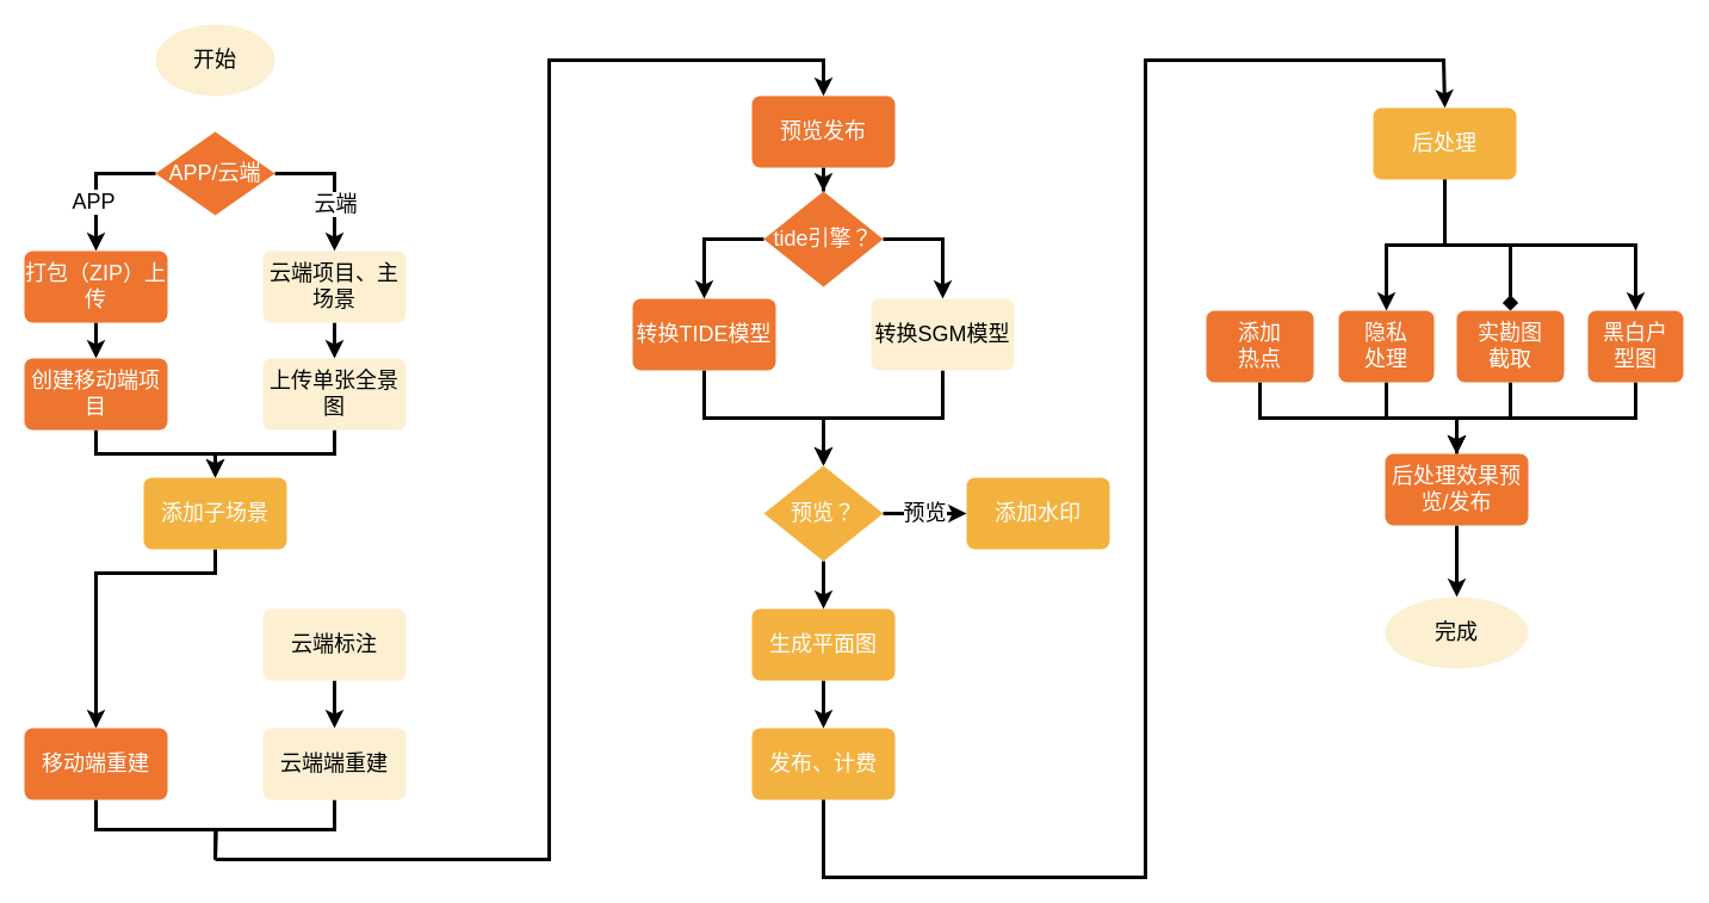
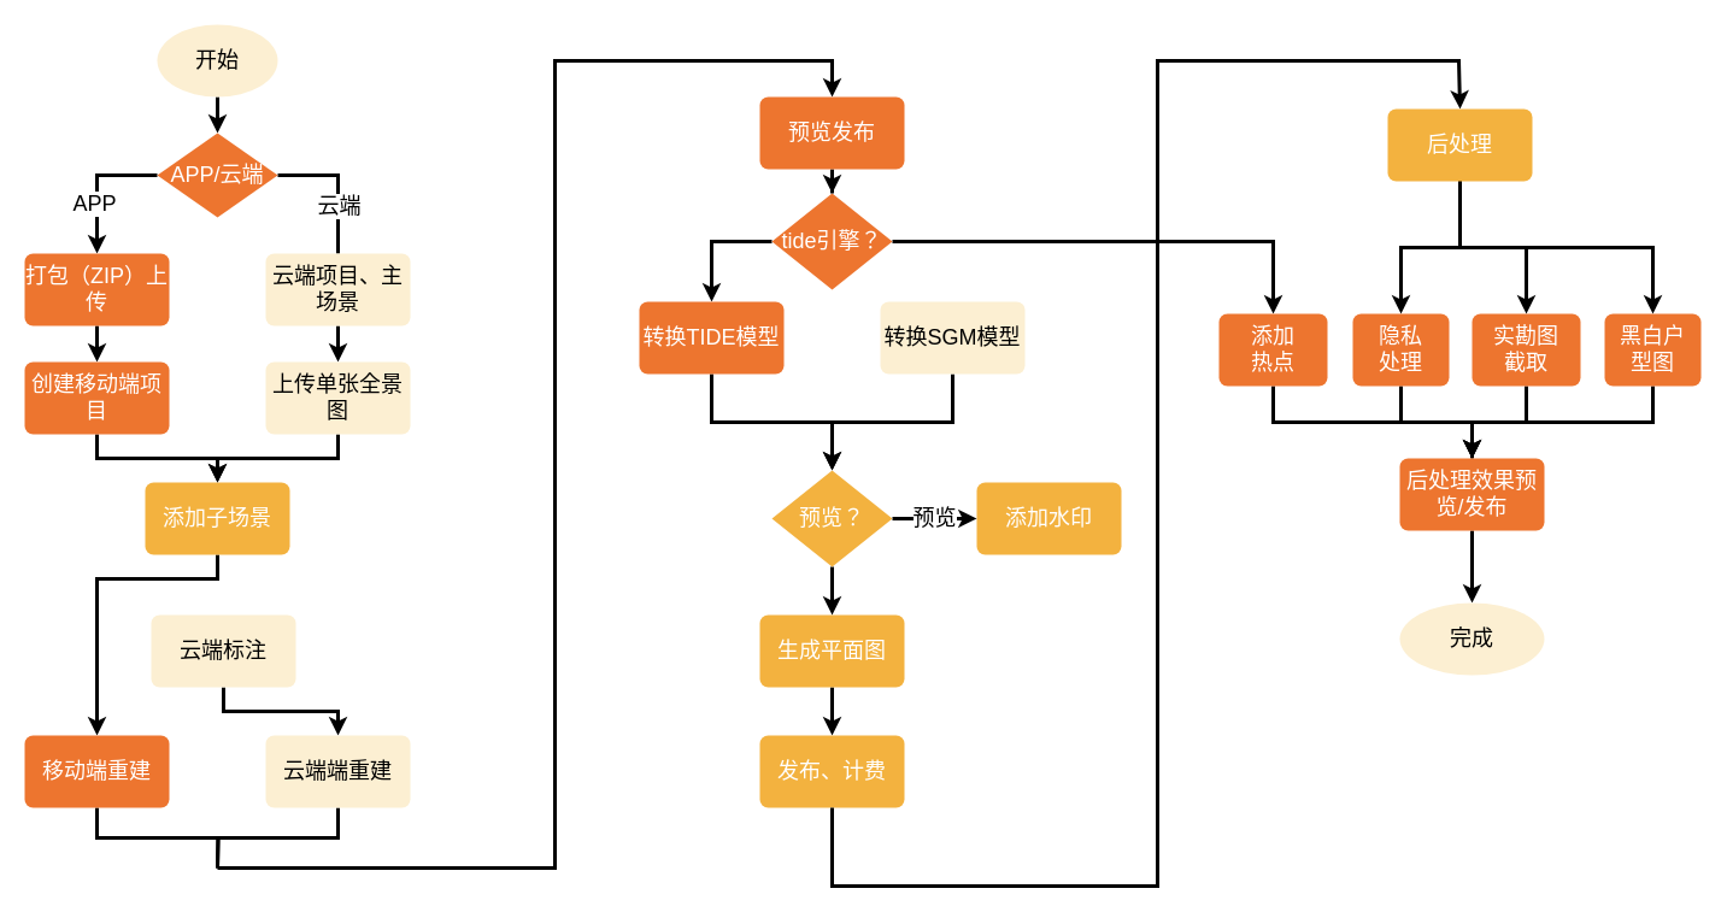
  <mxCell id="0" />
  <mxCell id="1" parent="0" />
+ <mxCell id="2" value="" style="edgeStyle=orthogonalEdgeStyle;rounded=0;orthogonalLoop=1;jettySize=auto;html=1;fontSize=18;fontColor=#0000CC;strokeWidth=3;" edge="1" parent="1" source="3" target="8"><mxGeometry relative="1" as="geometry" /></mxCell>
  <mxCell id="3" value="开始" style="strokeWidth=2;html=1;shape=mxgraph.flowchart.start_1;whiteSpace=wrap;fontSize=18;fillColor=#FCEFD2;strokeColor=none;" vertex="1" parent="1"><mxGeometry x="130" y="20" width="100" height="60" as="geometry" /></mxCell>
- <mxCell id="4" style="edgeStyle=orthogonalEdgeStyle;rounded=0;orthogonalLoop=1;jettySize=auto;html=1;exitX=1;exitY=0.5;exitDx=0;exitDy=0;exitPerimeter=0;fontSize=18;fontColor=#0000CC;strokeWidth=3;" edge="1" parent="1" source="8" target="16"><mxGeometry relative="1" as="geometry" /></mxCell>
+ <mxCell id="4" style="edgeStyle=orthogonalEdgeStyle;rounded=0;orthogonalLoop=1;jettySize=auto;html=1;exitX=1;exitY=0.5;exitDx=0;exitDy=0;exitPerimeter=0;fontSize=18;fontColor=#0000CC;strokeWidth=3;endArrow=none;" edge="1" parent="1" source="8" target="16"><mxGeometry relative="1" as="geometry" /></mxCell>
  <mxCell id="5" value="云端" style="edgeLabel;html=1;align=center;verticalAlign=middle;resizable=0;points=[];fontSize=18;fontColor=#000000;" vertex="1" connectable="0" parent="4"><mxGeometry x="-0.339" y="-3" relative="1" as="geometry"><mxPoint x="12" y="22" as="offset" /></mxGeometry></mxCell>
  <mxCell id="6" style="edgeStyle=orthogonalEdgeStyle;rounded=0;orthogonalLoop=1;jettySize=auto;html=1;fontSize=18;fontColor=#0000CC;exitX=0;exitY=0.5;exitDx=0;exitDy=0;exitPerimeter=0;strokeWidth=3;" edge="1" parent="1" source="8" target="10"><mxGeometry relative="1" as="geometry" /></mxCell>
  <mxCell id="7" value="APP" style="edgeLabel;html=1;align=center;verticalAlign=middle;resizable=0;points=[];fontSize=18;fontColor=#000000;" vertex="1" connectable="0" parent="6"><mxGeometry x="0.27" y="-3" relative="1" as="geometry"><mxPoint as="offset" /></mxGeometry></mxCell>
  <mxCell id="8" value="APP/云端" style="strokeWidth=2;html=1;shape=mxgraph.flowchart.decision;whiteSpace=wrap;fontSize=18;fillColor=#ED752F;strokeColor=none;fontColor=#FFFFFF;" vertex="1" parent="1"><mxGeometry x="130" y="110" width="100" height="70" as="geometry" /></mxCell>
  <mxCell id="9" value="" style="edgeStyle=orthogonalEdgeStyle;rounded=0;orthogonalLoop=1;jettySize=auto;html=1;fontSize=18;fontColor=#0000CC;strokeWidth=3;" edge="1" parent="1" source="10" target="14"><mxGeometry relative="1" as="geometry" /></mxCell>
  <mxCell id="10" value="打包（ZIP）上传" style="rounded=1;whiteSpace=wrap;html=1;absoluteArcSize=1;arcSize=14;strokeWidth=2;fontSize=18;fillColor=#ED752F;strokeColor=none;fontColor=#FFFFFF;" vertex="1" parent="1"><mxGeometry x="20" y="210" width="120" height="60" as="geometry" /></mxCell>
  <mxCell id="11" style="edgeStyle=orthogonalEdgeStyle;rounded=0;orthogonalLoop=1;jettySize=auto;html=1;fontSize=18;fontColor=#000000;strokeWidth=3;" edge="1" parent="1" source="12" target="22"><mxGeometry relative="1" as="geometry"><Array as="points"><mxPoint x="180" y="480" /><mxPoint x="80" y="480" /></Array></mxGeometry></mxCell>
  <mxCell id="12" value="添加子场景" style="rounded=1;whiteSpace=wrap;html=1;absoluteArcSize=1;arcSize=14;strokeWidth=2;fontSize=18;fillColor=#F3B23F;strokeColor=none;fontColor=#FFFFFF;" vertex="1" parent="1"><mxGeometry x="120" y="400" width="120" height="60" as="geometry" /></mxCell>
  <mxCell id="13" style="edgeStyle=orthogonalEdgeStyle;rounded=0;orthogonalLoop=1;jettySize=auto;html=1;fontSize=18;fontColor=#0000CC;strokeWidth=3;" edge="1" parent="1" source="14" target="12"><mxGeometry relative="1" as="geometry" /></mxCell>
  <mxCell id="14" value="创建移动端项目" style="rounded=1;whiteSpace=wrap;html=1;absoluteArcSize=1;arcSize=14;strokeWidth=2;fontSize=18;fillColor=#ED752F;strokeColor=none;fontColor=#FFFFFF;" vertex="1" parent="1"><mxGeometry x="20" y="300" width="120" height="60" as="geometry" /></mxCell>
  <mxCell id="15" value="" style="edgeStyle=orthogonalEdgeStyle;rounded=0;orthogonalLoop=1;jettySize=auto;html=1;fontSize=18;fontColor=#0000CC;strokeWidth=3;" edge="1" parent="1" source="16" target="20"><mxGeometry relative="1" as="geometry" /></mxCell>
  <mxCell id="16" value="云端项目、主场景" style="rounded=1;whiteSpace=wrap;html=1;absoluteArcSize=1;arcSize=14;strokeWidth=2;fontSize=18;fillColor=#FCEFD2;strokeColor=none;" vertex="1" parent="1"><mxGeometry x="220" y="210" width="120" height="60" as="geometry" /></mxCell>
  <mxCell id="17" value="" style="edgeStyle=orthogonalEdgeStyle;rounded=0;orthogonalLoop=1;jettySize=auto;html=1;fontSize=18;fontColor=#FFFFFF;strokeWidth=3;" edge="1" parent="1" source="18" target="24"><mxGeometry relative="1" as="geometry" /></mxCell>
- <mxCell id="18" value="云端标注" style="rounded=1;whiteSpace=wrap;html=1;absoluteArcSize=1;arcSize=14;strokeWidth=2;fontSize=18;fillColor=#FCEFD2;strokeColor=none;" vertex="1" parent="1"><mxGeometry x="220" y="510" width="120" height="60" as="geometry" /></mxCell>
+ <mxCell id="18" value="云端标注" style="rounded=1;whiteSpace=wrap;html=1;absoluteArcSize=1;arcSize=14;strokeWidth=2;fontSize=18;fillColor=#FCEFD2;strokeColor=none;" vertex="1" parent="1"><mxGeometry x="125" y="510" width="120" height="60" as="geometry" /></mxCell>
  <mxCell id="19" style="edgeStyle=orthogonalEdgeStyle;rounded=0;orthogonalLoop=1;jettySize=auto;html=1;entryX=0.5;entryY=0;entryDx=0;entryDy=0;fontSize=18;fontColor=#0000CC;strokeWidth=3;" edge="1" parent="1" source="20" target="12"><mxGeometry relative="1" as="geometry" /></mxCell>
  <mxCell id="20" value="上传单张全景图" style="rounded=1;whiteSpace=wrap;html=1;absoluteArcSize=1;arcSize=14;strokeWidth=2;fontSize=18;fillColor=#FCEFD2;strokeColor=none;" vertex="1" parent="1"><mxGeometry x="220" y="300" width="120" height="60" as="geometry" /></mxCell>
  <mxCell id="21" style="edgeStyle=orthogonalEdgeStyle;rounded=0;orthogonalLoop=1;jettySize=auto;html=1;exitX=0.5;exitY=1;exitDx=0;exitDy=0;fontSize=18;fontColor=#FFFFFF;endArrow=none;endFill=0;strokeWidth=3;" edge="1" parent="1" source="22"><mxGeometry relative="1" as="geometry"><mxPoint x="180" y="720" as="targetPoint" /></mxGeometry></mxCell>
  <mxCell id="22" value="移动端重建" style="rounded=1;whiteSpace=wrap;html=1;absoluteArcSize=1;arcSize=14;strokeWidth=2;fontSize=18;fillColor=#ED752F;strokeColor=none;fontColor=#FFFFFF;" vertex="1" parent="1"><mxGeometry x="20" y="610" width="120" height="60" as="geometry" /></mxCell>
  <mxCell id="23" style="edgeStyle=orthogonalEdgeStyle;rounded=0;orthogonalLoop=1;jettySize=auto;html=1;exitX=0.5;exitY=1;exitDx=0;exitDy=0;fontSize=18;fontColor=#FFFFFF;endArrow=none;endFill=0;strokeWidth=3;" edge="1" parent="1" source="24"><mxGeometry relative="1" as="geometry"><mxPoint x="180" y="720" as="targetPoint" /></mxGeometry></mxCell>
  <mxCell id="24" value="云端端重建" style="rounded=1;whiteSpace=wrap;html=1;absoluteArcSize=1;arcSize=14;strokeWidth=2;fontSize=18;fillColor=#FCEFD2;strokeColor=none;" vertex="1" parent="1"><mxGeometry x="220" y="610" width="120" height="60" as="geometry" /></mxCell>
  <mxCell id="25" style="edgeStyle=orthogonalEdgeStyle;rounded=0;orthogonalLoop=1;jettySize=auto;html=1;exitX=0;exitY=0.5;exitDx=0;exitDy=0;exitPerimeter=0;fontSize=18;fontColor=#FFFFFF;strokeWidth=3;" edge="1" parent="1" source="27" target="34"><mxGeometry relative="1" as="geometry" /></mxCell>
- <mxCell id="26" style="edgeStyle=orthogonalEdgeStyle;rounded=0;orthogonalLoop=1;jettySize=auto;html=1;exitX=1;exitY=0.5;exitDx=0;exitDy=0;exitPerimeter=0;entryX=0.5;entryY=0;entryDx=0;entryDy=0;fontSize=18;fontColor=#FFFFFF;strokeWidth=3;" edge="1" parent="1" source="27" target="29"><mxGeometry relative="1" as="geometry" /></mxCell>
+ <mxCell id="26" style="edgeStyle=orthogonalEdgeStyle;rounded=0;orthogonalLoop=1;jettySize=auto;html=1;exitX=1;exitY=0.5;exitDx=0;exitDy=0;exitPerimeter=0;fontSize=18;fontColor=#FFFFFF;strokeWidth=3;" edge="1" parent="1" source="27" target="40"><mxGeometry relative="1" as="geometry" /></mxCell>
  <mxCell id="27" value="tide引擎？" style="strokeWidth=2;html=1;shape=mxgraph.flowchart.decision;whiteSpace=wrap;fontSize=18;fillColor=#ED752F;strokeColor=none;fontColor=#FFFFFF;" vertex="1" parent="1"><mxGeometry x="640" y="160" width="100" height="80" as="geometry" /></mxCell>
  <mxCell id="28" style="edgeStyle=orthogonalEdgeStyle;rounded=0;orthogonalLoop=1;jettySize=auto;html=1;entryX=0.5;entryY=0;entryDx=0;entryDy=0;entryPerimeter=0;fontSize=18;fontColor=#FFFFFF;endArrow=classic;endFill=1;strokeWidth=3;" edge="1" parent="1" source="29" target="37"><mxGeometry relative="1" as="geometry" /></mxCell>
  <mxCell id="29" value="转换SGM模型" style="rounded=1;whiteSpace=wrap;html=1;absoluteArcSize=1;arcSize=14;strokeWidth=2;fontSize=18;fillColor=#FCEFD2;strokeColor=none;" vertex="1" parent="1"><mxGeometry x="730" y="250" width="120" height="60" as="geometry" /></mxCell>
  <mxCell id="30" style="edgeStyle=orthogonalEdgeStyle;rounded=0;orthogonalLoop=1;jettySize=auto;html=1;fontSize=18;fontColor=#FFFFFF;strokeWidth=3;" edge="1" parent="1" source="31" target="38"><mxGeometry relative="1" as="geometry" /></mxCell>
  <mxCell id="31" value="生成平面图" style="rounded=1;whiteSpace=wrap;html=1;absoluteArcSize=1;arcSize=14;strokeWidth=2;fontSize=18;fillColor=#F3B23F;strokeColor=none;fontColor=#FFFFFF;" vertex="1" parent="1"><mxGeometry x="630" y="510" width="120" height="60" as="geometry" /></mxCell>
  <mxCell id="32" value="添加水印" style="rounded=1;whiteSpace=wrap;html=1;absoluteArcSize=1;arcSize=14;strokeWidth=2;fontSize=18;fillColor=#F3B23F;strokeColor=none;fontColor=#FFFFFF;" vertex="1" parent="1"><mxGeometry x="810" y="400" width="120" height="60" as="geometry" /></mxCell>
  <mxCell id="33" style="edgeStyle=orthogonalEdgeStyle;rounded=0;orthogonalLoop=1;jettySize=auto;html=1;exitX=0.5;exitY=1;exitDx=0;exitDy=0;entryX=0.5;entryY=0;entryDx=0;entryDy=0;entryPerimeter=0;fontSize=18;fontColor=#FFFFFF;strokeWidth=3;" edge="1" parent="1" source="34" target="37"><mxGeometry relative="1" as="geometry" /></mxCell>
  <mxCell id="34" value="转换TIDE模型" style="rounded=1;whiteSpace=wrap;html=1;absoluteArcSize=1;arcSize=14;strokeWidth=2;fontSize=18;fillColor=#ED752F;strokeColor=none;fontColor=#FFFFFF;" vertex="1" parent="1"><mxGeometry x="530" y="250" width="120" height="60" as="geometry" /></mxCell>
  <mxCell id="35" value="预览" style="edgeStyle=orthogonalEdgeStyle;rounded=0;orthogonalLoop=1;jettySize=auto;html=1;exitX=1;exitY=0.5;exitDx=0;exitDy=0;exitPerimeter=0;fontSize=18;fontColor=#000000;strokeWidth=3;" edge="1" parent="1" source="37" target="32"><mxGeometry relative="1" as="geometry"><Array as="points"><mxPoint x="760" y="430" /><mxPoint x="760" y="430" /></Array></mxGeometry></mxCell>
  <mxCell id="36" style="edgeStyle=orthogonalEdgeStyle;rounded=0;orthogonalLoop=1;jettySize=auto;html=1;exitX=0.5;exitY=1;exitDx=0;exitDy=0;exitPerimeter=0;fontSize=18;fontColor=#FFFFFF;strokeWidth=3;" edge="1" parent="1" source="37" target="31"><mxGeometry relative="1" as="geometry" /></mxCell>
  <mxCell id="37" value="预览？" style="strokeWidth=2;html=1;shape=mxgraph.flowchart.decision;whiteSpace=wrap;fontSize=18;fillColor=#F3B23F;strokeColor=none;fontColor=#FFFFFF;" vertex="1" parent="1"><mxGeometry x="640" y="390" width="100" height="80" as="geometry" /></mxCell>
  <mxCell id="38" value="发布、计费" style="rounded=1;whiteSpace=wrap;html=1;absoluteArcSize=1;arcSize=14;strokeWidth=2;fontSize=18;fillColor=#F3B23F;strokeColor=none;fontColor=#FFFFFF;" vertex="1" parent="1"><mxGeometry x="630" y="610" width="120" height="60" as="geometry" /></mxCell>
  <mxCell id="39" style="edgeStyle=orthogonalEdgeStyle;rounded=0;orthogonalLoop=1;jettySize=auto;html=1;exitX=0.5;exitY=1;exitDx=0;exitDy=0;fontSize=18;fontColor=#FFFFFF;endArrow=classic;endFill=1;strokeWidth=3;" edge="1" parent="1" source="40" target="48"><mxGeometry relative="1" as="geometry" /></mxCell>
  <mxCell id="40" value="添加&lt;br&gt;热点" style="rounded=1;whiteSpace=wrap;html=1;absoluteArcSize=1;arcSize=14;strokeWidth=2;fontSize=18;fillColor=#ED752F;strokeColor=none;fontColor=#FFFFFF;" vertex="1" parent="1"><mxGeometry x="1011" y="260" width="90" height="60" as="geometry" /></mxCell>
  <mxCell id="41" style="edgeStyle=orthogonalEdgeStyle;rounded=0;orthogonalLoop=1;jettySize=auto;html=1;fontSize=18;fontColor=#FFFFFF;endArrow=classic;endFill=1;strokeWidth=3;" edge="1" parent="1" source="42" target="48"><mxGeometry relative="1" as="geometry" /></mxCell>
  <mxCell id="42" value="隐私&lt;br&gt;处理" style="rounded=1;whiteSpace=wrap;html=1;absoluteArcSize=1;arcSize=14;strokeWidth=2;fontSize=18;fillColor=#ED752F;strokeColor=none;fontColor=#FFFFFF;" vertex="1" parent="1"><mxGeometry x="1122" y="260" width="80" height="60" as="geometry" /></mxCell>
  <mxCell id="43" style="edgeStyle=orthogonalEdgeStyle;rounded=0;orthogonalLoop=1;jettySize=auto;html=1;entryX=0.5;entryY=0;entryDx=0;entryDy=0;fontSize=18;fontColor=#FFFFFF;endArrow=classic;endFill=1;strokeWidth=3;" edge="1" parent="1" source="44" target="48"><mxGeometry relative="1" as="geometry"><Array as="points"><mxPoint x="1371" y="350" /><mxPoint x="1221" y="350" /></Array></mxGeometry></mxCell>
  <mxCell id="44" value="黑白户&lt;br&gt;型图" style="rounded=1;whiteSpace=wrap;html=1;absoluteArcSize=1;arcSize=14;strokeWidth=2;fontSize=18;fillColor=#ED752F;strokeColor=none;fontColor=#FFFFFF;" vertex="1" parent="1"><mxGeometry x="1331" y="260" width="80" height="60" as="geometry" /></mxCell>
  <mxCell id="45" style="edgeStyle=orthogonalEdgeStyle;rounded=0;orthogonalLoop=1;jettySize=auto;html=1;fontSize=18;fontColor=#FFFFFF;endArrow=none;endFill=1;strokeWidth=3;" edge="1" parent="1" source="46" target="48"><mxGeometry relative="1" as="geometry" /></mxCell>
  <mxCell id="46" value="实勘图&lt;br&gt;截取" style="rounded=1;whiteSpace=wrap;html=1;absoluteArcSize=1;arcSize=14;strokeWidth=2;fontSize=18;fillColor=#ED752F;strokeColor=none;fontColor=#FFFFFF;" vertex="1" parent="1"><mxGeometry x="1221" y="260" width="90" height="60" as="geometry" /></mxCell>
  <mxCell id="47" style="edgeStyle=orthogonalEdgeStyle;rounded=0;orthogonalLoop=1;jettySize=auto;html=1;fontSize=18;fontColor=#FFFFFF;endArrow=classic;endFill=1;strokeWidth=3;" edge="1" parent="1" source="48" target="49"><mxGeometry relative="1" as="geometry" /></mxCell>
  <mxCell id="48" value="后处理效果预览/发布" style="rounded=1;whiteSpace=wrap;html=1;absoluteArcSize=1;arcSize=14;strokeWidth=2;fontSize=18;fillColor=#ED752F;strokeColor=none;fontColor=#FFFFFF;" vertex="1" parent="1"><mxGeometry x="1161" y="380" width="120" height="60" as="geometry" /></mxCell>
  <mxCell id="49" value="完成" style="ellipse;whiteSpace=wrap;html=1;fontSize=18;rounded=1;arcSize=14;strokeWidth=2;fillColor=#FCEFD2;strokeColor=none;" vertex="1" parent="1"><mxGeometry x="1161" y="500" width="120" height="60" as="geometry" /></mxCell>
  <mxCell id="50" style="edgeStyle=orthogonalEdgeStyle;rounded=0;orthogonalLoop=1;jettySize=auto;html=1;entryX=0.5;entryY=0;entryDx=0;entryDy=0;fontSize=18;fontColor=#FFFFFF;endArrow=classic;endFill=1;strokeWidth=3;" edge="1" parent="1" source="55" target="42"><mxGeometry relative="1" as="geometry" /></mxCell>
- <mxCell id="51" style="edgeStyle=orthogonalEdgeStyle;rounded=0;orthogonalLoop=1;jettySize=auto;html=1;exitX=0.5;exitY=1;exitDx=0;exitDy=0;fontSize=18;fontColor=#FFFFFF;endArrow=diamond;endFill=1;strokeWidth=3;" edge="1" parent="1" source="55" target="46"><mxGeometry relative="1" as="geometry" /></mxCell>
+ <mxCell id="51" style="edgeStyle=orthogonalEdgeStyle;rounded=0;orthogonalLoop=1;jettySize=auto;html=1;exitX=0.5;exitY=1;exitDx=0;exitDy=0;fontSize=18;fontColor=#FFFFFF;endArrow=classic;endFill=1;strokeWidth=3;" edge="1" parent="1" source="55" target="46"><mxGeometry relative="1" as="geometry" /></mxCell>
  <mxCell id="52" value="" style="endArrow=classic;html=1;rounded=0;fontSize=18;fontColor=#FFFFFF;edgeStyle=orthogonalEdgeStyle;endFill=1;entryX=0.5;entryY=0;entryDx=0;entryDy=0;strokeWidth=3;" edge="1" parent="1" target="57"><mxGeometry width="50" height="50" relative="1" as="geometry"><mxPoint x="180" y="720" as="sourcePoint" /><mxPoint x="730" y="30" as="targetPoint" /><Array as="points"><mxPoint x="460" y="720" /><mxPoint x="460" y="50" /><mxPoint x="690" y="50" /></Array></mxGeometry></mxCell>
  <mxCell id="53" value="" style="endArrow=classic;html=1;rounded=0;fontSize=18;fontColor=#FFFFFF;edgeStyle=orthogonalEdgeStyle;endFill=1;entryX=0.5;entryY=0;entryDx=0;entryDy=0;exitX=0.5;exitY=1;exitDx=0;exitDy=0;strokeWidth=3;" edge="1" parent="1" source="38" target="55"><mxGeometry width="50" height="50" relative="1" as="geometry"><mxPoint x="797" y="735" as="sourcePoint" /><mxPoint x="1330" y="60" as="targetPoint" /><Array as="points"><mxPoint x="690" y="735" /><mxPoint x="960" y="735" /><mxPoint x="960" y="50" /><mxPoint x="1210" y="50" /></Array></mxGeometry></mxCell>
  <mxCell id="54" style="edgeStyle=orthogonalEdgeStyle;rounded=0;orthogonalLoop=1;jettySize=auto;html=1;fontSize=18;fontColor=#FFFFFF;endArrow=classic;endFill=1;entryX=0.5;entryY=0;entryDx=0;entryDy=0;strokeWidth=3;" edge="1" parent="1" target="44"><mxGeometry relative="1" as="geometry"><mxPoint x="1211" y="145" as="sourcePoint" /><mxPoint x="1371" y="255" as="targetPoint" /><Array as="points"><mxPoint x="1211" y="205" /><mxPoint x="1371" y="205" /></Array></mxGeometry></mxCell>
  <mxCell id="55" value="后处理" style="rounded=1;whiteSpace=wrap;html=1;absoluteArcSize=1;arcSize=14;strokeWidth=2;fontSize=18;fillColor=#F3B23F;strokeColor=none;fontColor=#FFFFFF;" vertex="1" parent="1"><mxGeometry x="1151" y="90" width="120" height="60" as="geometry" /></mxCell>
  <mxCell id="56" value="" style="edgeStyle=orthogonalEdgeStyle;rounded=0;orthogonalLoop=1;jettySize=auto;html=1;fontSize=18;fontColor=#FFFFFF;endArrow=classic;endFill=1;strokeWidth=3;" edge="1" parent="1" source="57" target="27"><mxGeometry relative="1" as="geometry" /></mxCell>
  <mxCell id="57" value="预览发布" style="rounded=1;whiteSpace=wrap;html=1;absoluteArcSize=1;arcSize=14;strokeWidth=2;fontSize=18;fillColor=#ED752F;strokeColor=none;fontColor=#FFFFFF;" vertex="1" parent="1"><mxGeometry x="630" y="80" width="120" height="60" as="geometry" /></mxCell>
